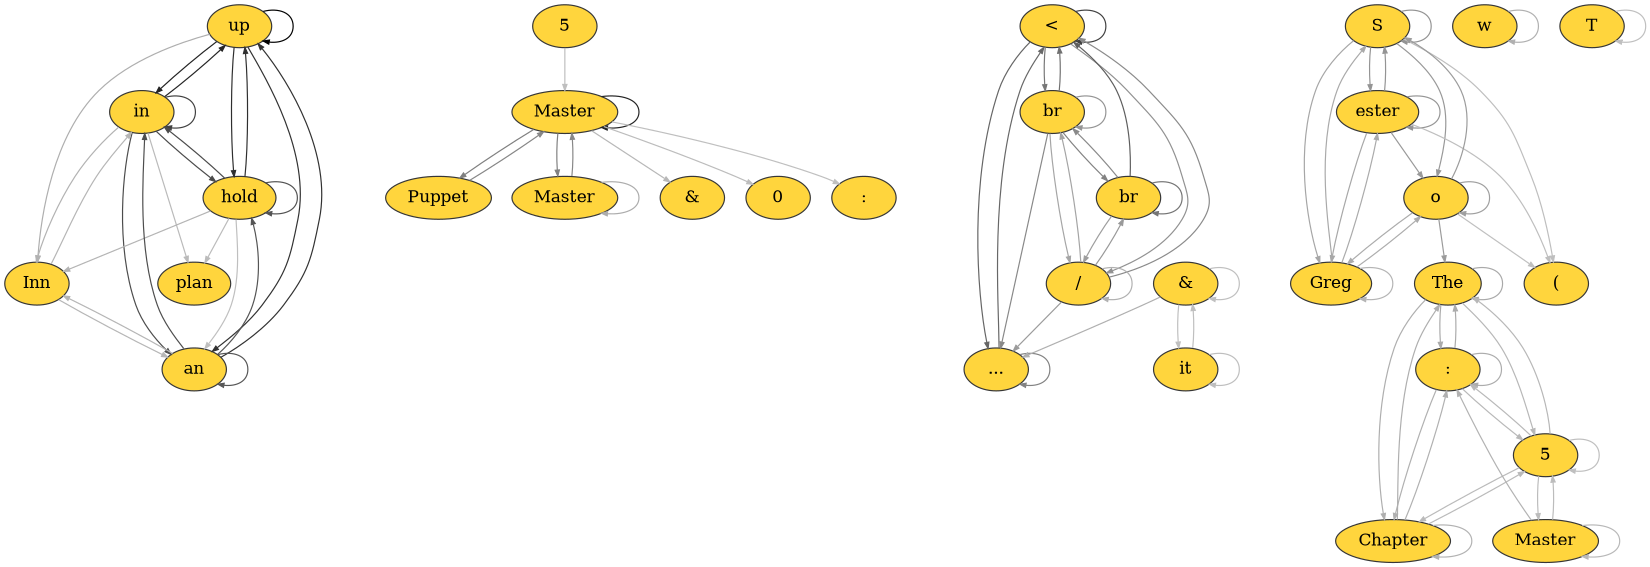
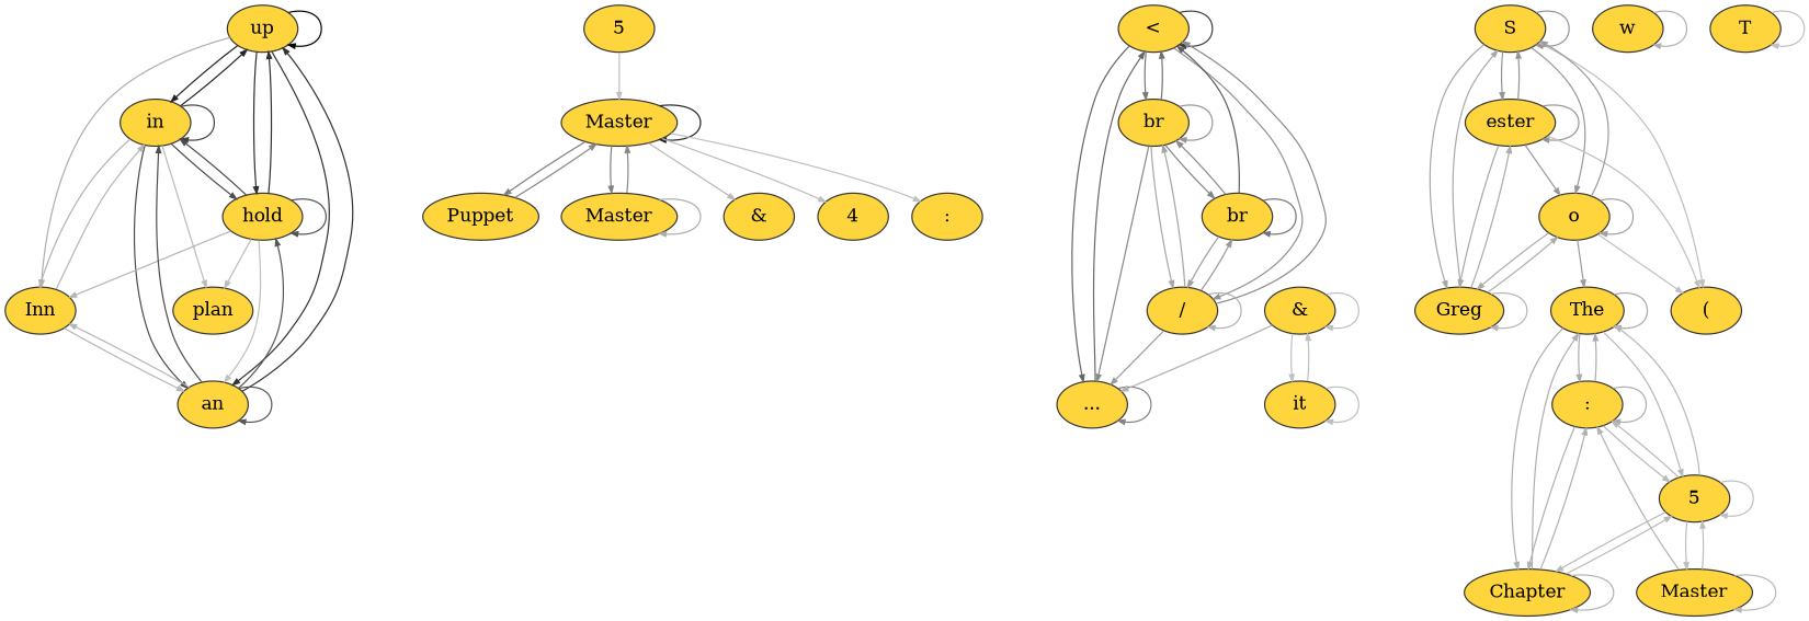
  digraph {
    node [color="#363636" fillcolor="#ffd53d" shape=oval style=filled]
    edge [arrowsize=0.5 color="#bfbfbf"]
    n1 [label=up]
    n2 [label=in]
    n3 [label=hold]
    n4 [label=an]
    n5 [label=Inn]
    n6 [label=plan]
    n7 [label=Master]
    n8 [label=Puppet]
    n9 [label=Master]
    n10 [label="&"]
-   n11 [label=0]
+   n11 [label=4]
    n12 [label=":"]
    n13 [label="<"]
    n14 [label="..."]
    n15 [label=br]
    n16 [label="/"]
    n17 [label=br]
    n18 [label=S]
    n19 [label=ester]
    n20 [label=o]
    n21 [label=Greg]
    n22 [label="("]
    n23 [label=The]
    n24 [label=":"]
    n25 [label=Chapter]
    n26 [label=5]
    n27 [label=Master]
    n28 [label="&"]
    n29 [label=it]
    n30 [label=w]
    n31 [label=T]
    n32 [label=5]
    n1 -> n1 [color="#000000"]
    n1 -> n2 [color="#222222"]
    n1 -> n3 [color="#2e2e2e"]
    n1 -> n4 [color="#313131"]
    n1 -> n5 [color="#aeaeae"]
    n2 -> n1 [color="#242424"]
    n2 -> n2 [color="#404040"]
    n2 -> n3 [color="#4a4a4a"]
    n2 -> n4 [color="#4c4c4c"]
    n2 -> n5 [color="#b2b2b2"]
    n2 -> n6 [color="#bababa"]
    n3 -> n1 [color="#2f2f2f"]
    n3 -> n2 [color="#4a4a4a"]
    n3 -> n3 [color="#525252"]
    n3 -> n4
    n3 -> n5 [color="#b4b4b4"]
    n3 -> n6 [color="#bbbbbb"]
    n4 -> n1 [color="#313131"]
    n4 -> n2 [color="#4d4d4d"]
    n4 -> n3 [color="#545454"]
    n4 -> n4 [color="#565656"]
    n4 -> n5 [color="#b5b5b5"]
    n5 -> n2 [color="#b5b5b5"]
    n5 -> n4 [color="#b6b6b6"]
    n7 -> n7 [color="#232323"]
    n7 -> n8 [color="#7f7f7f"]
    n7 -> n9 [color="#808080"]
    n7 -> n10 [color="#b7b7b7"]
    n7 -> n11 [color="#bcbcbc"]
    n7 -> n12
    n8 -> n7 [color="#868686"]
    n9 -> n7 [color="#878787"]
    n9 -> n9 [color="#acacac"]
    n13 -> n13 [color="#404040"]
    n13 -> n14 [color="#656565"]
    n13 -> n15 [color="#777777"]
    n13 -> n16 [color="#919191"]
    n14 -> n13 [color="#676767"]
    n14 -> n14 [color="#828282"]
    n15 -> n13 [color="#707070"]
    n15 -> n14 [color="#888888"]
    n15 -> n15 [color="#949494"]
    n15 -> n16 [color="#a5a5a5"]
    n15 -> n17 [color="#828282"]
    n16 -> n13 [color="#8a8a8a"]
    n16 -> n14 [color="#9b9b9b"]
    n16 -> n15 [color="#a4a4a4"]
    n16 -> n16 [color="#b0b0b0"]
    n16 -> n17 [color="#989898"]
    n17 -> n13 [color="#5d5d5d"]
    n17 -> n15 [color="#898989"]
    n17 -> n16 [color="#9d9d9d"]
    n17 -> n17 [color="#747474"]
    n18 -> n18 [color="#939393"]
    n18 -> n19 [color="#949494"]
    n18 -> n20 [color="#989898"]
    n18 -> n21 [color="#a6a6a6"]
    n18 -> n22 [color="#bebebe"]
    n19 -> n18 [color="#949494"]
    n19 -> n19 [color="#959595"]
    n19 -> n20 [color="#999999"]
    n19 -> n21 [color="#a7a7a7"]
    n19 -> n22 [color="#bebebe"]
    n20 -> n18 [color="#9b9b9b"]
    n20 -> n20 [color="#9f9f9f"]
    n20 -> n21 [color="#ababab"]
    n20 -> n22
    n20 -> n23 [color="#9b9b9b"]
    n21 -> n18 [color="#a9a9a9"]
    n21 -> n19 [color="#aaaaaa"]
    n21 -> n20 [color="#acacac"]
    n21 -> n21 [color="#b4b4b4"]
    n23 -> n23 [color="#a9a9a9"]
    n23 -> n24 [color="#aaaaaa"]
    n23 -> n25 [color="#aeaeae"]
    n23 -> n26 [color="#b7b7b7"]
    n24 -> n23 [color="#ababab"]
    n24 -> n24 [color="#acacac"]
    n24 -> n25 [color="#b0b0b0"]
    n24 -> n26 [color="#b8b8b8"]
    n25 -> n23 [color="#aeaeae"]
    n25 -> n24 [color="#b0b0b0"]
    n25 -> n25 [color="#b2b2b2"]
    n25 -> n26 [color="#bababa"]
    n26 -> n23 [color="#b7b7b7"]
    n26 -> n24 [color="#b8b8b8"]
    n26 -> n25 [color="#bababa"]
    n26 -> n26
    n26 -> n27 [color="#bcbcbc"]
    n27 -> n24 [color="#b2b2b2"]
    n27 -> n26 [color="#bcbcbc"]
    n27 -> n27 [color="#b8b8b8"]
    n28 -> n14 [color="#afafaf"]
    n28 -> n28
    n28 -> n29
    n29 -> n28
    n29 -> n29 [color="#bebebe"]
    n30 -> n30 [color="#b0b0b0"]
    n31 -> n31
    n32 -> n7
  }
